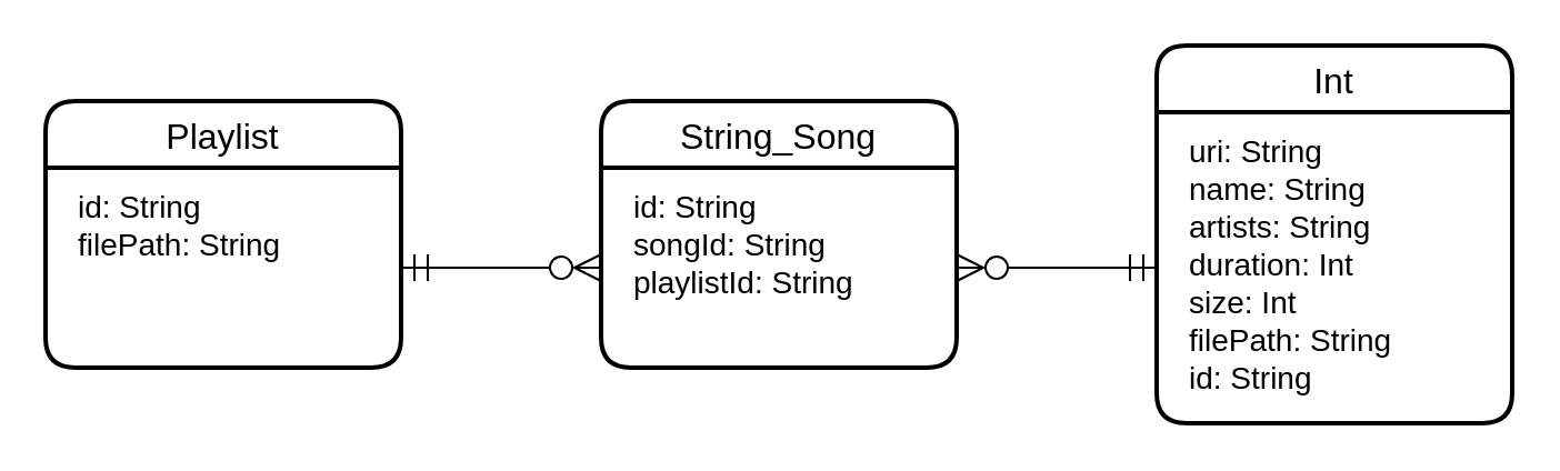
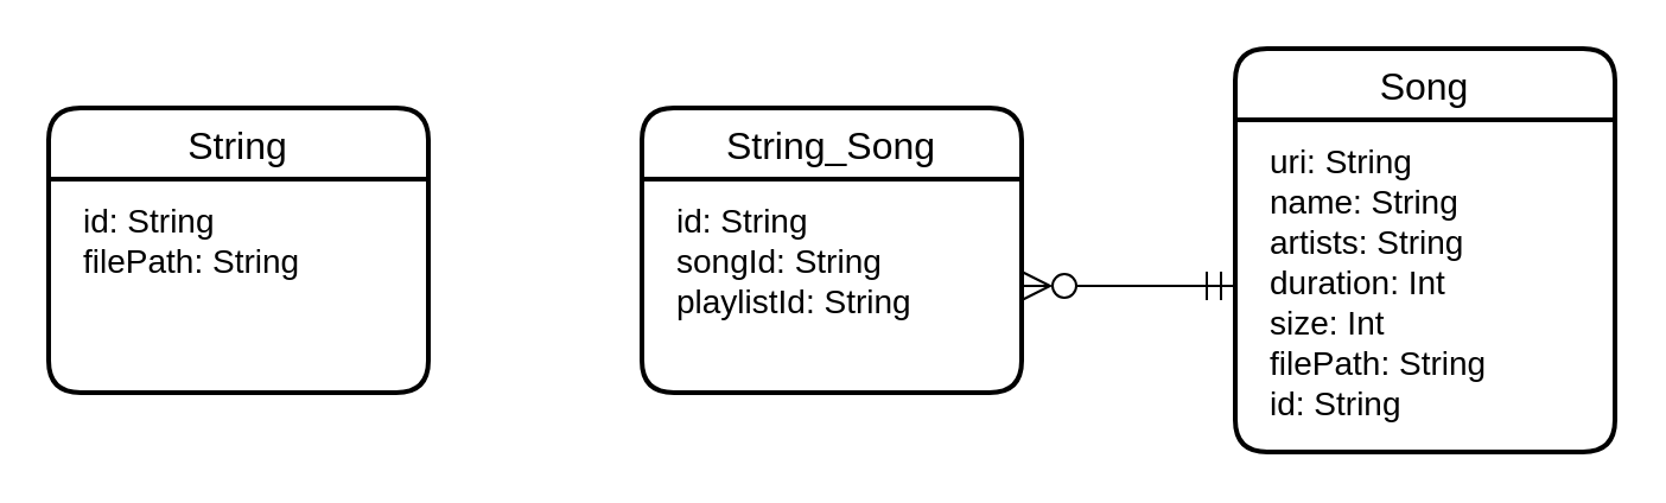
  <mxCell id="0" />
  <mxCell id="1" parent="0" />
- <mxCell id="2" value="Playlist" style="swimlane;childLayout=stackLayout;horizontal=1;startSize=30;horizontalStack=0;rounded=1;fontSize=16;fontStyle=0;strokeWidth=2;resizeParent=0;resizeLast=1;shadow=0;dashed=0;align=center;" parent="1" vertex="1"><mxGeometry x="20" y="45" width="160" height="120" as="geometry"><mxRectangle x="140" y="100" width="80" height="30" as="alternateBounds" /></mxGeometry></mxCell>
+ <mxCell id="2" value="String" style="swimlane;childLayout=stackLayout;horizontal=1;startSize=30;horizontalStack=0;rounded=1;fontSize=16;fontStyle=0;strokeWidth=2;resizeParent=0;resizeLast=1;shadow=0;dashed=0;align=center;" parent="1" vertex="1"><mxGeometry x="20" y="45" width="160" height="120" as="geometry"><mxRectangle x="140" y="100" width="80" height="30" as="alternateBounds" /></mxGeometry></mxCell>
  <mxCell id="3" value="id: String&#10;filePath: String" style="align=left;strokeColor=none;fillColor=none;spacingLeft=10;fontSize=14;verticalAlign=top;resizable=0;rotatable=0;part=1;spacing=5;" parent="2" vertex="1"><mxGeometry y="30" width="160" height="90" as="geometry" /></mxCell>
- <mxCell id="4" value="Int" style="swimlane;childLayout=stackLayout;horizontal=1;startSize=30;horizontalStack=0;rounded=1;fontSize=16;fontStyle=0;strokeWidth=2;resizeParent=0;resizeLast=1;shadow=0;dashed=0;align=center;" parent="1" vertex="1"><mxGeometry x="520" y="20" width="160" height="170" as="geometry"><mxRectangle x="140" y="100" width="80" height="30" as="alternateBounds" /></mxGeometry></mxCell>
+ <mxCell id="4" value="Song" style="swimlane;childLayout=stackLayout;horizontal=1;startSize=30;horizontalStack=0;rounded=1;fontSize=16;fontStyle=0;strokeWidth=2;resizeParent=0;resizeLast=1;shadow=0;dashed=0;align=center;" parent="1" vertex="1"><mxGeometry x="520" y="20" width="160" height="170" as="geometry"><mxRectangle x="140" y="100" width="80" height="30" as="alternateBounds" /></mxGeometry></mxCell>
  <mxCell id="5" value="uri: String&#10;name: String&#10;artists: String&#10;duration: Int&#10;size: Int&#10;filePath: String&#10;id: String" style="align=left;strokeColor=none;fillColor=none;spacingLeft=10;fontSize=14;verticalAlign=top;resizable=0;rotatable=0;part=1;spacing=5;" parent="4" vertex="1"><mxGeometry y="30" width="160" height="140" as="geometry" /></mxCell>
  <mxCell id="6" value="String_Song" style="swimlane;childLayout=stackLayout;horizontal=1;startSize=30;horizontalStack=0;rounded=1;fontSize=16;fontStyle=0;strokeWidth=2;resizeParent=0;resizeLast=1;shadow=0;dashed=0;align=center;" vertex="1" parent="1"><mxGeometry x="270" y="45" width="160" height="120" as="geometry"><mxRectangle x="140" y="100" width="80" height="30" as="alternateBounds" /></mxGeometry></mxCell>
  <mxCell id="7" value="id: String&#10;songId: String&#10;playlistId: String" style="align=left;strokeColor=none;fillColor=none;spacingLeft=10;fontSize=14;verticalAlign=top;resizable=0;rotatable=0;part=1;spacing=5;" vertex="1" parent="6"><mxGeometry y="30" width="160" height="90" as="geometry" /></mxCell>
  <mxCell id="8" value="" style="endArrow=ERzeroToMany;html=1;rounded=0;entryX=1;entryY=0.5;entryDx=0;entryDy=0;exitX=0;exitY=0.5;exitDx=0;exitDy=0;endFill=0;startArrow=ERmandOne;startFill=0;endSize=10;startSize=10;" edge="1" parent="1" source="5" target="7"><mxGeometry width="50" height="50" relative="1" as="geometry"><mxPoint x="300" y="120" as="sourcePoint" /><mxPoint x="350" y="70" as="targetPoint" /></mxGeometry></mxCell>
- <mxCell id="9" value="" style="endArrow=ERmandOne;html=1;rounded=0;entryX=1;entryY=0.5;entryDx=0;entryDy=0;exitX=0;exitY=0.5;exitDx=0;exitDy=0;startArrow=ERzeroToMany;startFill=0;endFill=0;strokeWidth=1;endSize=10;startSize=10;" edge="1" parent="1" source="7" target="3"><mxGeometry width="50" height="50" relative="1" as="geometry"><mxPoint x="270" y="120" as="sourcePoint" /><mxPoint x="350" y="70" as="targetPoint" /></mxGeometry></mxCell>
